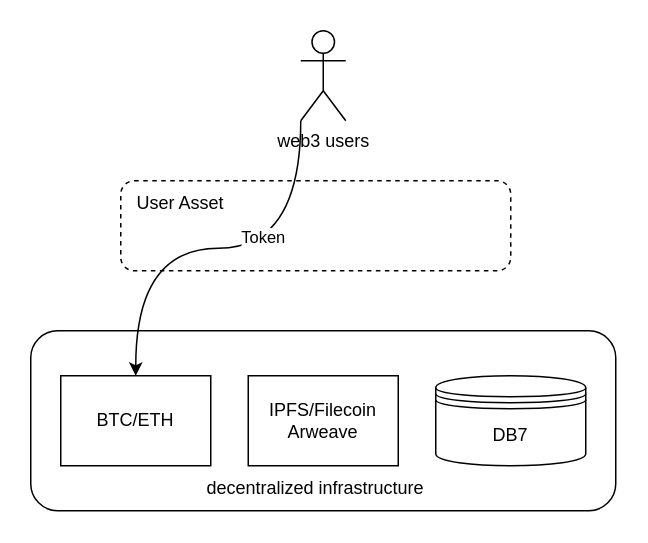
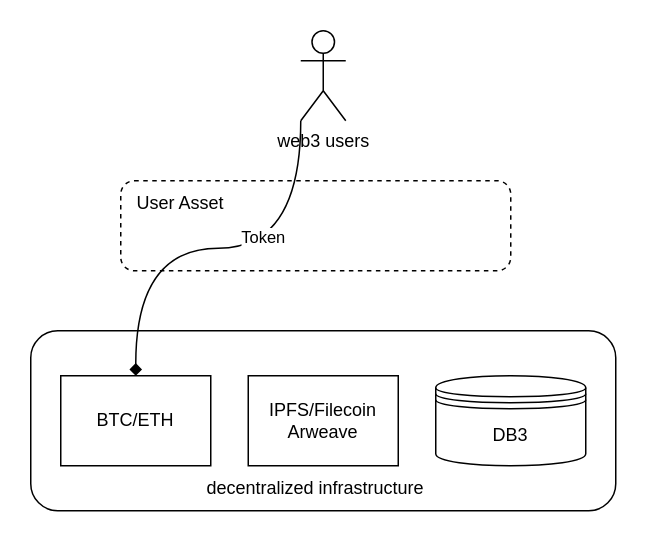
  <mxCell id="0" />
  <mxCell id="1" parent="0" />
  <mxCell id="2" value="" style="rounded=1;whiteSpace=wrap;html=1;strokeColor=default;dashed=1;" vertex="1" parent="1"><mxGeometry x="80" y="120" width="260" height="60" as="geometry" /></mxCell>
  <mxCell id="3" value="" style="rounded=1;whiteSpace=wrap;html=1;" vertex="1" parent="1"><mxGeometry x="20" y="220" width="390" height="120" as="geometry" /></mxCell>
  <mxCell id="4" value="BTC/ETH" style="rounded=0;whiteSpace=wrap;html=1;" vertex="1" parent="1"><mxGeometry x="40" y="250" width="100" height="60" as="geometry" /></mxCell>
- <mxCell id="5" value="DB7" style="shape=datastore;whiteSpace=wrap;html=1;" vertex="1" parent="1"><mxGeometry x="290" y="250" width="100" height="60" as="geometry" /></mxCell>
+ <mxCell id="5" value="DB3" style="shape=datastore;whiteSpace=wrap;html=1;" vertex="1" parent="1"><mxGeometry x="290" y="250" width="100" height="60" as="geometry" /></mxCell>
  <mxCell id="6" value="decentralized infrastructure" style="text;html=1;strokeColor=none;fillColor=none;align=center;verticalAlign=middle;whiteSpace=wrap;rounded=0;" vertex="1" parent="1"><mxGeometry x="135" y="310" width="150" height="30" as="geometry" /></mxCell>
  <mxCell id="7" value="IPFS/Filecoin&lt;br&gt;Arweave" style="rounded=0;whiteSpace=wrap;html=1;" vertex="1" parent="1"><mxGeometry x="165" y="250" width="100" height="60" as="geometry" /></mxCell>
- <mxCell id="8" style="edgeStyle=orthogonalEdgeStyle;rounded=0;orthogonalLoop=1;jettySize=auto;html=1;curved=1;exitX=0;exitY=1;exitDx=0;exitDy=0;exitPerimeter=0;" edge="1" parent="1" source="10" target="4"><mxGeometry relative="1" as="geometry" /></mxCell>
+ <mxCell id="8" style="edgeStyle=orthogonalEdgeStyle;rounded=0;orthogonalLoop=1;jettySize=auto;html=1;curved=1;exitX=0;exitY=1;exitDx=0;exitDy=0;exitPerimeter=0;endArrow=diamond;" edge="1" parent="1" source="10" target="4"><mxGeometry relative="1" as="geometry" /></mxCell>
  <mxCell id="9" value="Token" style="edgeLabel;html=1;align=center;verticalAlign=middle;resizable=0;points=[];" vertex="1" connectable="0" parent="8"><mxGeometry x="-0.207" y="-8" relative="1" as="geometry"><mxPoint as="offset" /></mxGeometry></mxCell>
  <mxCell id="10" value="web3 users" style="shape=umlActor;verticalLabelPosition=bottom;verticalAlign=top;html=1;outlineConnect=0;" vertex="1" parent="1"><mxGeometry x="200" y="20" width="30" height="60" as="geometry" /></mxCell>
  <mxCell id="11" value="User Asset" style="text;html=1;strokeColor=none;fillColor=none;align=center;verticalAlign=middle;whiteSpace=wrap;rounded=0;dashed=1;" vertex="1" parent="1"><mxGeometry x="80" y="120" width="80" height="30" as="geometry" /></mxCell>
